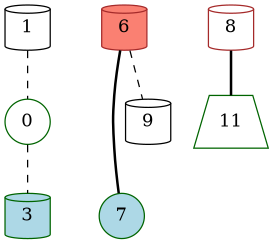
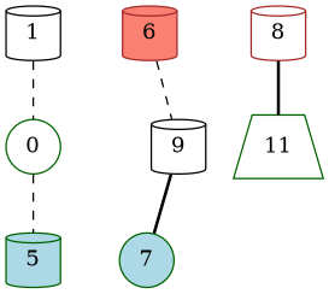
  graph {
    node [color=darkgreen fillcolor=white shape=cylinder style=filled]
    edge [style=dashed]
    1 [color=black height=0.50 width=0.50]
    n2 [height=0.50 label=0 shape=ellipse width=0.50]
-   5 [fillcolor=lightblue height=0.50 width=0.50 label=3]
+   5 [fillcolor=lightblue height=0.50 width=0.50]
    6 [color=brown fillcolor=salmon height=0.50 width=0.50]
    7 [fillcolor=lightblue height=0.50 shape=ellipse width=0.50]
    9 [color=black height=0.50 width=0.50]
    8 [color=brown height=0.50 width=0.50]
    n8 [height=0.58 label=11 shape=trapezium width=0.58]
    1 -- n2
    n2 -- 5
-   6 -- 7 [style=bold]
+   9 -- 7 [style=bold]
    6 -- 9
    8 -- n8 [style=bold]
  }
